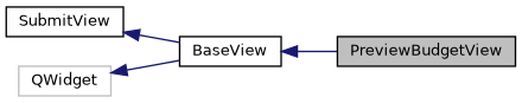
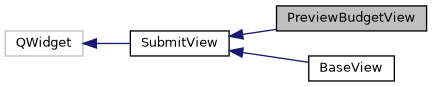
  digraph {
    rankdir=LR
    node [color=black fillcolor=white fontname=Helvetica fontsize=10 shape=record style=filled]
    edge [color=midnightblue dir=back fontname=Helvetica fontsize=10 labelfontname=Helvetica labelfontsize=10 style=solid]
    n1 [fillcolor=grey75 fontcolor=black height=0.2 label=PreviewBudgetView width=0.4]
    n2 [height=0.2 label=SubmitView width=0.4]
    n3 [height=0.2 label=BaseView width=0.4]
    n4 [color=grey75 height=0.2 label=QWidget width=0.4]
-   n3 -> n1
+   n2 -> n1
    n2 -> n3
-   n4 -> n3
+   n4 -> n2
  }
